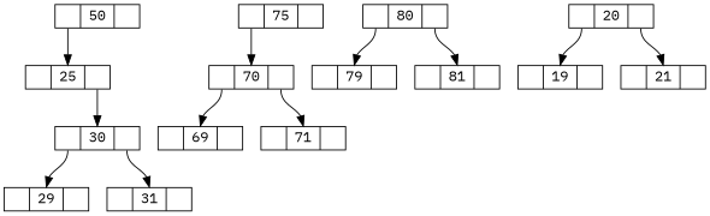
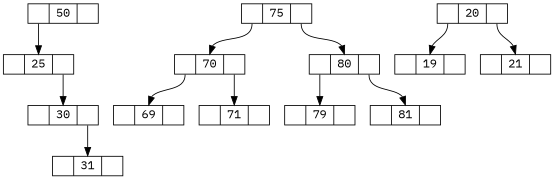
  digraph {
    fontname="IBM Plex Mono"
    node [fontname="IBM Plex Mono" shape=record]
    edge [fontname="IBM Plex Mono" headport=m tailport=l]
    n1 [height=0.1 label="<l> | <m> 50 | <r>"]
    n2 [height=0.1 label="<l> | <m> 25 | <r>"]
    n3 [height=0.1 label="<l> | <m> 30 | <r>"]
    n4 [height=0.1 label="<l> | <m> 75 | <r>"]
    n5 [height=0.1 label="<l> | <m> 70 | <r>"]
    n6 [height=0.1 label="<l> | <m> 80 | <r>"]
    n7 [height=0.1 label="<l> | <m> 20 | <r>"]
    n8 [height=0.1 label="<l> | <m> 19 | <r>"]
    n9 [height=0.1 label="<l> | <m> 21 | <r>"]
-   n10 [height=0.1 label="<l> | <m> 29 | <r>"]
    n11 [height=0.1 label="<l> | <m> 31 | <r>"]
    n12 [height=0.1 label="<l> | <m> 69 | <r>"]
    n13 [height=0.1 label="<l> | <m> 71 | <r>"]
    n14 [height=0.1 label="<l> | <m> 79 | <r>"]
    n15 [height=0.1 label="<l> | <m> 81 | <r>"]
    n1 -> n2
    n2 -> n3 [tailport=r]
-   n3 -> n10
    n3 -> n11 [tailport=r]
    n4 -> n5
+   n4 -> n6 [tailport=r]
    n5 -> n12
    n5 -> n13 [tailport=r]
    n6 -> n14
    n6 -> n15 [tailport=r]
    n7 -> n8
    n7 -> n9 [tailport=r]
  }
